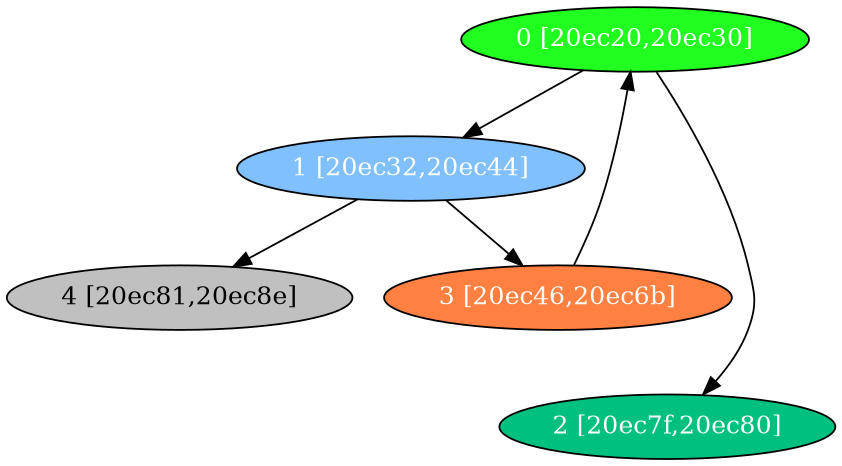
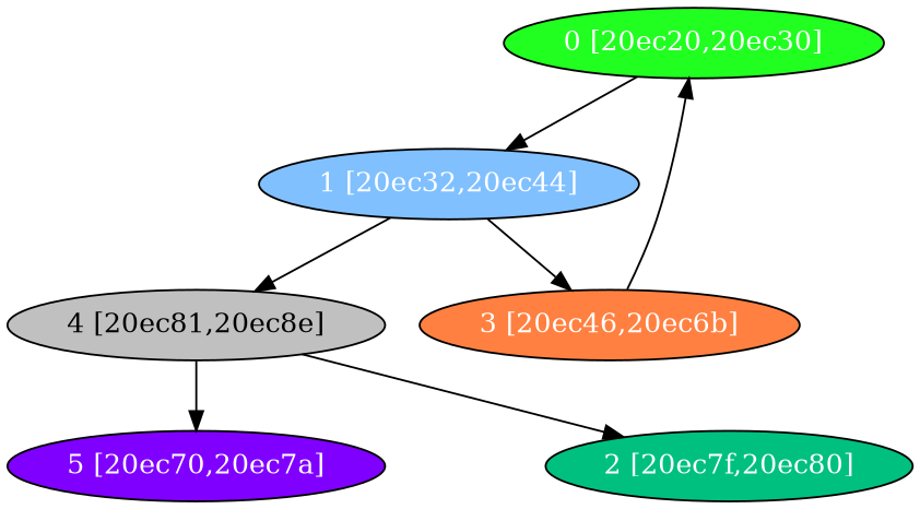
  digraph {
    node [fontcolor="#ffffff" shape=oval style=filled]
    n1 [fillcolor="#20FF20" label="0 [20ec20,20ec30]"]
    n2 [fillcolor="#80C0FF" label="1 [20ec32,20ec44]"]
    n3 [fillcolor="#00C080" label="2 [20ec7f,20ec80]"]
    n4 [fillcolor="#FF8040" label="3 [20ec46,20ec6b]"]
    n5 [fillcolor="#C0C0C0" fontcolor="#000000" label="4 [20ec81,20ec8e]"]
+   n6 [fillcolor="#8000FF" label="5 [20ec70,20ec7a]"]
    n1 -> n2
-   n1 -> n3
+   n5 -> n3
    n2 -> n4
    n2 -> n5
    n4 -> n1
+   n5 -> n6
  }
